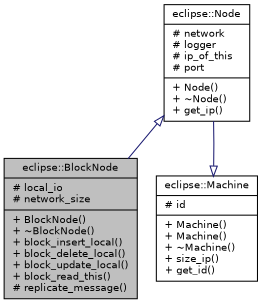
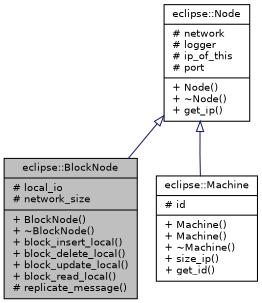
  digraph {
    node [color=black fillcolor=white fontname=Helvetica fontsize=10 shape=record style=filled]
    edge [arrowtail=onormal color=midnightblue dir=back fontname=Helvetica fontsize=10 labelfontname=Helvetica labelfontsize=10 style=solid]
-   n1 [fillcolor=grey75 fontcolor=black height=0.2 label="{eclipse::BlockNode\n|# local_io\l# network_size\l|+ BlockNode()\l+ ~BlockNode()\l+ block_insert_local()\l+ block_delete_local()\l+ block_update_local()\l+ block_read_this()\l# replicate_message()\l}" width=0.4]
+   n1 [fillcolor=grey75 fontcolor=black height=0.2 label="{eclipse::BlockNode\n|# local_io\l# network_size\l|+ BlockNode()\l+ ~BlockNode()\l+ block_insert_local()\l+ block_delete_local()\l+ block_update_local()\l+ block_read_local()\l# replicate_message()\l}" width=0.4]
    n2 [height=0.2 label="{eclipse::Node\n|# network\l# logger\l# ip_of_this\l# port\l|+ Node()\l+ ~Node()\l+ get_ip()\l}" width=0.4]
    n3 [height=0.2 label="{eclipse::Machine\n|# id\l|+ Machine()\l+ Machine()\l+ ~Machine()\l+ size_ip()\l+ get_id()\l}" width=0.4]
    n2 -> n1
-   n3 -> n2
+   n2 -> n3
  }
